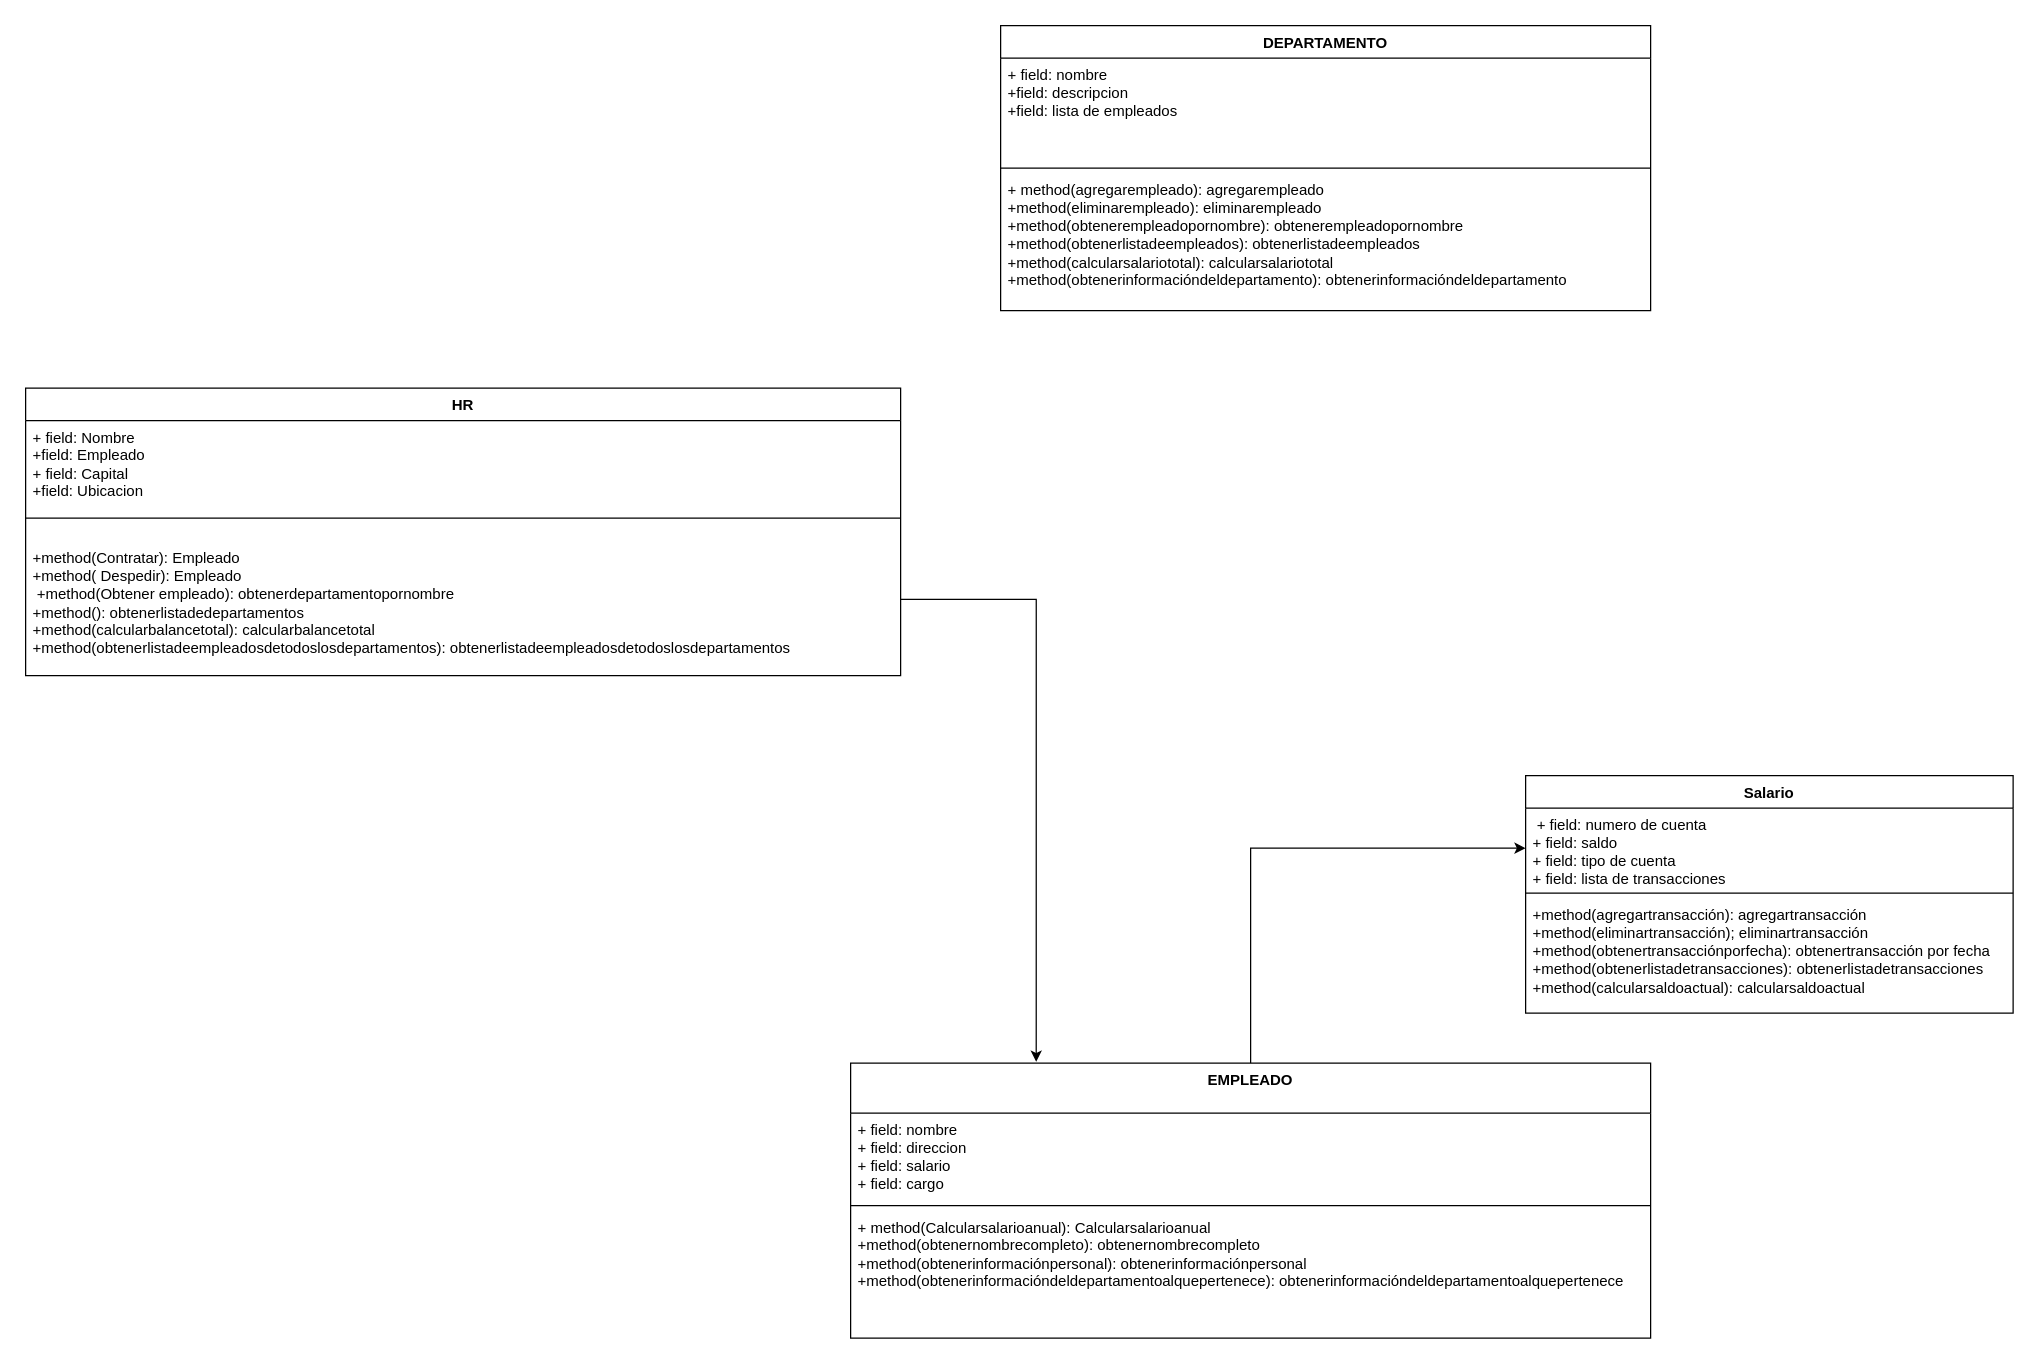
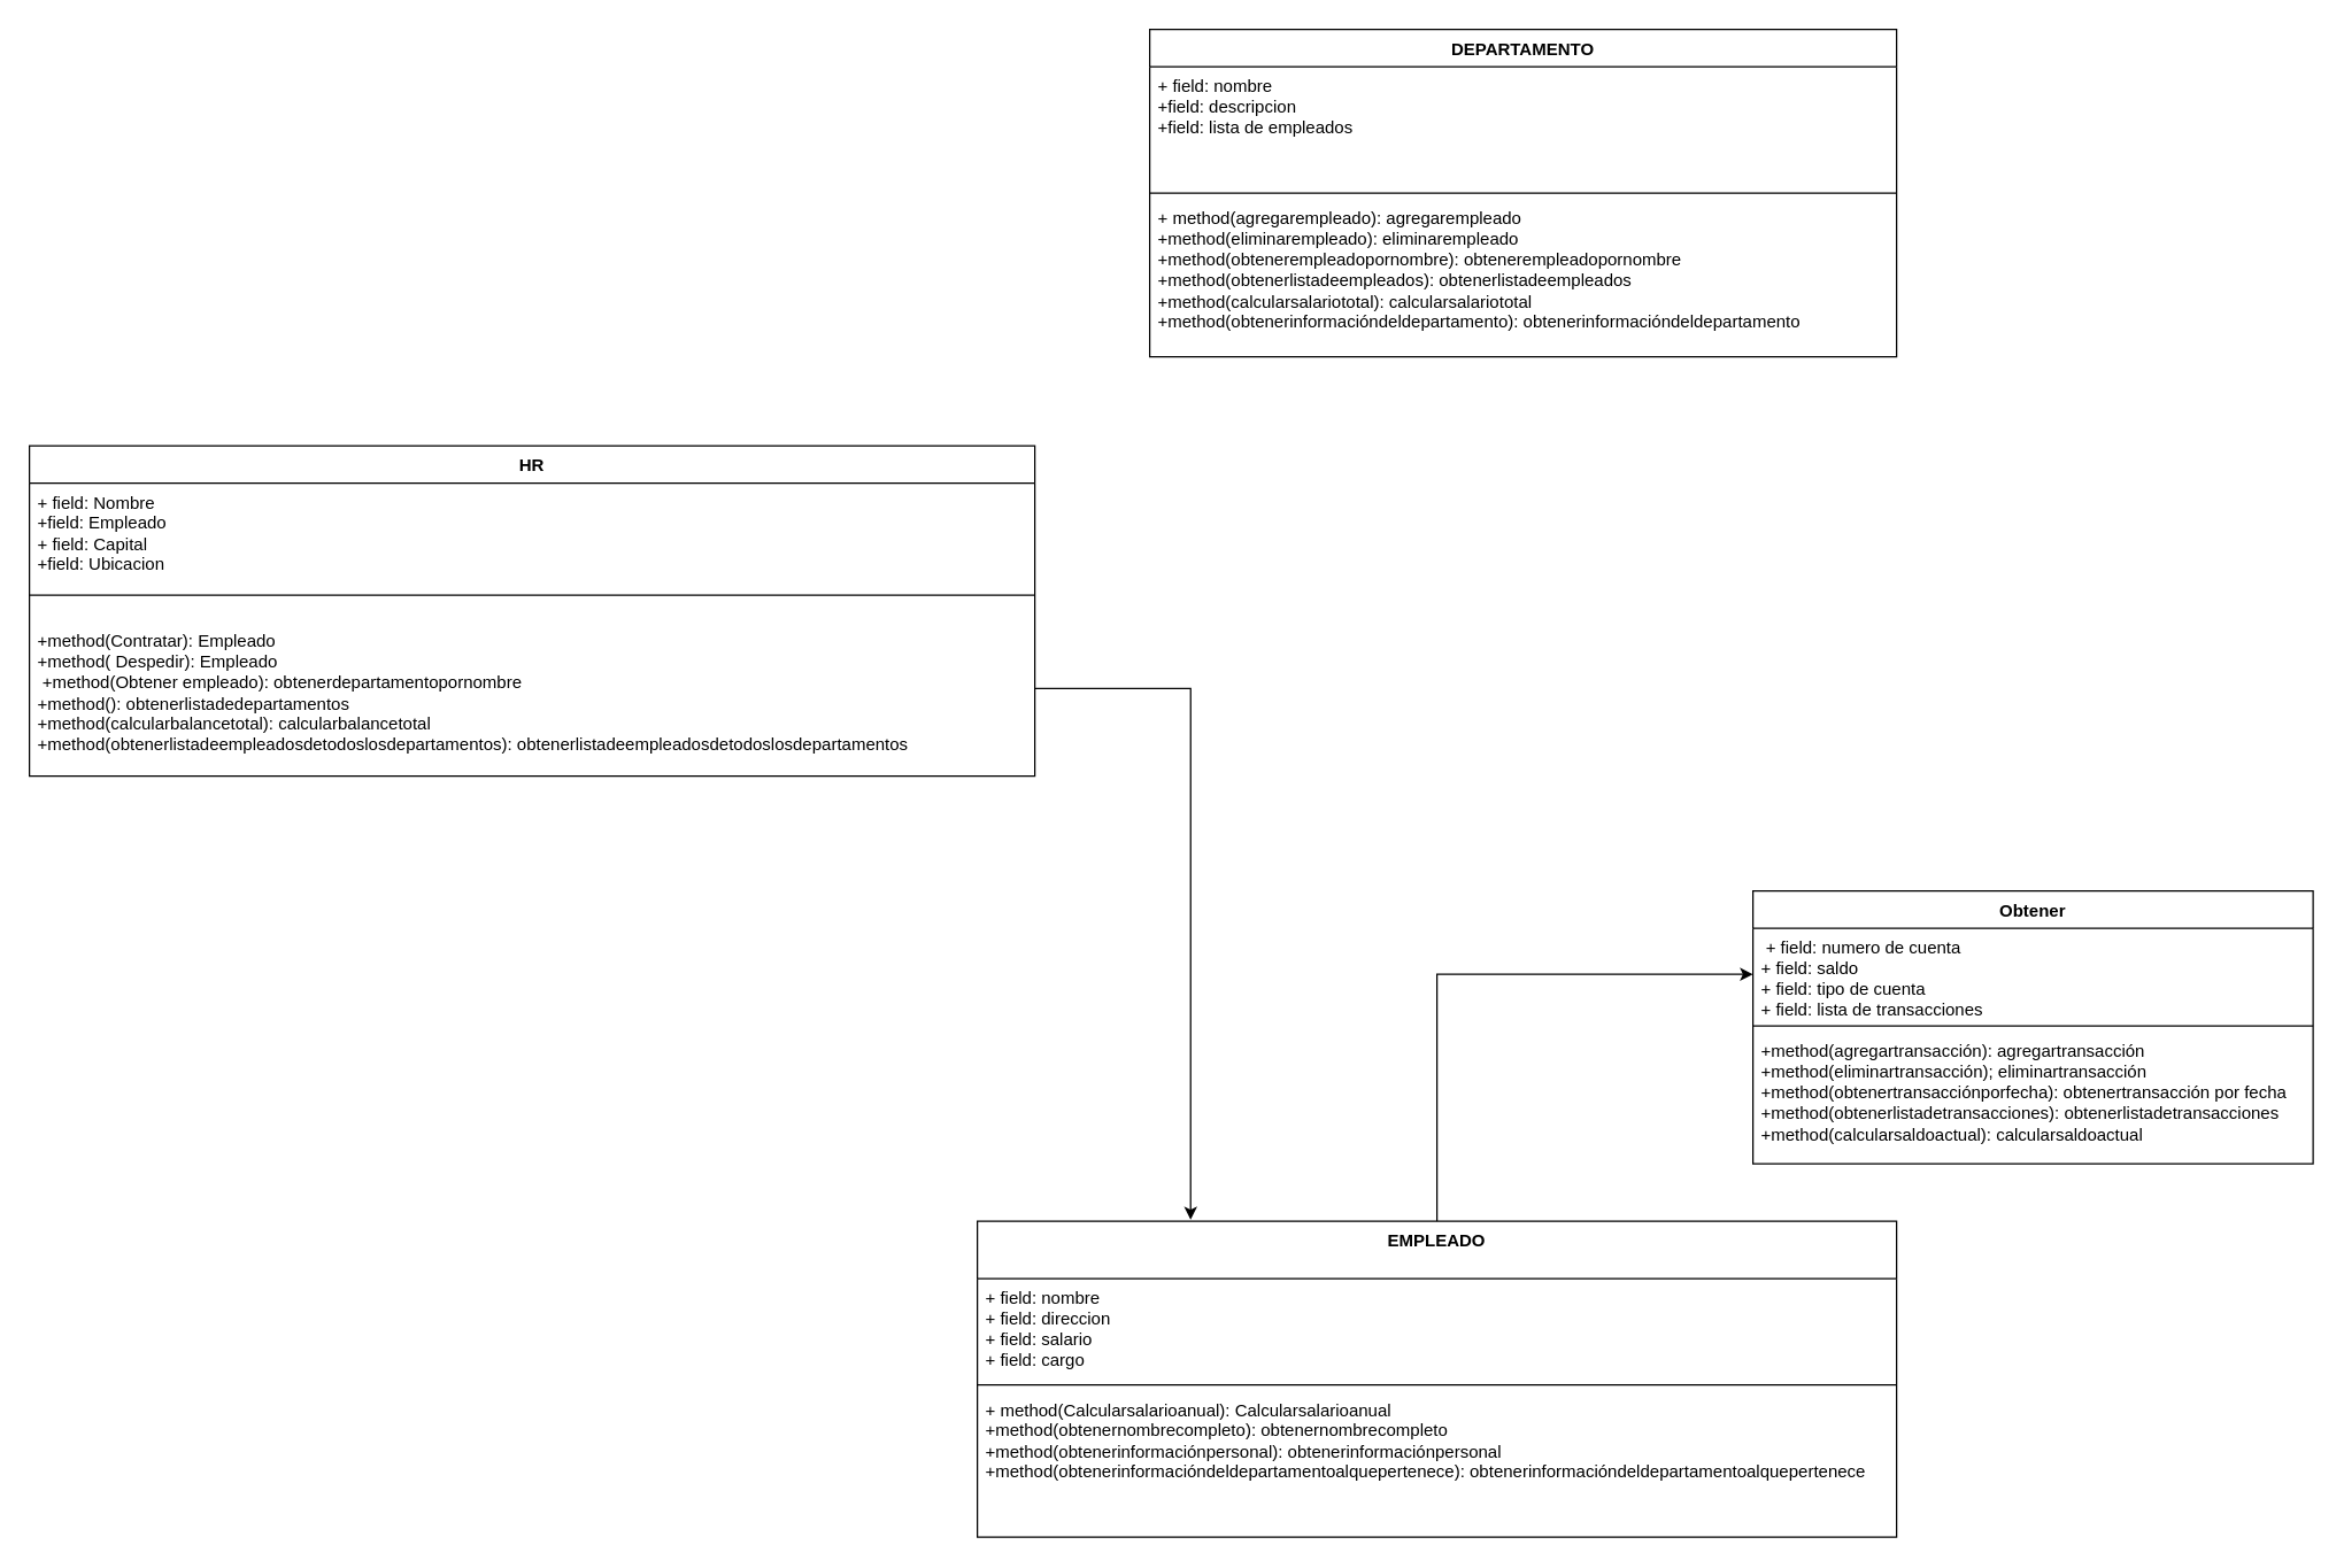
  <mxCell id="0" />
  <mxCell id="1" parent="0" />
  <mxCell id="2" value="HR" style="swimlane;fontStyle=1;align=center;verticalAlign=top;childLayout=stackLayout;horizontal=1;startSize=26;horizontalStack=0;resizeParent=1;resizeParentMax=0;resizeLast=0;collapsible=1;marginBottom=0;whiteSpace=wrap;html=1;" parent="1" vertex="1"><mxGeometry x="20" y="310" width="700" height="230" as="geometry" /></mxCell>
  <mxCell id="3" value="+ field: Nombre&lt;br style=&quot;border-color: var(--border-color);&quot;&gt;+field: Empleado&lt;br style=&quot;border-color: var(--border-color);&quot;&gt;+ field: Capital&lt;br style=&quot;border-color: var(--border-color);&quot;&gt;+field: Ubicacion" style="text;strokeColor=none;fillColor=none;align=left;verticalAlign=top;spacingLeft=4;spacingRight=4;overflow=hidden;rotatable=0;points=[[0,0.5],[1,0.5]];portConstraint=eastwest;whiteSpace=wrap;html=1;" parent="2" vertex="1"><mxGeometry y="26" width="700" height="74" as="geometry" /></mxCell>
  <mxCell id="4" value="" style="line;strokeWidth=1;fillColor=none;align=left;verticalAlign=middle;spacingTop=-1;spacingLeft=3;spacingRight=3;rotatable=0;labelPosition=right;points=[];portConstraint=eastwest;strokeColor=inherit;" parent="2" vertex="1"><mxGeometry y="100" width="700" height="8" as="geometry" /></mxCell>
  <mxCell id="5" value="&lt;div&gt;&lt;br&gt;&lt;/div&gt;+method(Contratar): Empleado&lt;span style=&quot;background-color: initial;&quot;&gt;&lt;br&gt;&lt;/span&gt;+method( Despedir): Empleado&lt;br&gt;&lt;div&gt;&amp;nbsp;+method(Obtener empleado): obtenerdepartamentopornombre&lt;/div&gt;&lt;div&gt;+method(): obtenerlistadedepartamentos&lt;/div&gt;+method(calcularbalancetotal): calcularbalancetotal&lt;br&gt;&lt;div&gt;+method(obtenerlistadeempleadosdetodoslosdepartamentos): obtenerlistadeempleadosdetodoslosdepartamentos&lt;/div&gt;&lt;div&gt;&lt;br&gt;&lt;/div&gt;" style="text;strokeColor=none;fillColor=none;align=left;verticalAlign=top;spacingLeft=4;spacingRight=4;overflow=hidden;rotatable=0;points=[[0,0.5],[1,0.5]];portConstraint=eastwest;whiteSpace=wrap;html=1;" parent="2" vertex="1"><mxGeometry y="108" width="700" height="122" as="geometry" /></mxCell>
  <mxCell id="6" style="edgeStyle=orthogonalEdgeStyle;rounded=0;orthogonalLoop=1;jettySize=auto;html=1;" parent="1" source="7" target="16" edge="1"><mxGeometry relative="1" as="geometry" /></mxCell>
  <mxCell id="7" value="EMPLEADO&lt;br&gt;" style="swimlane;fontStyle=1;align=center;verticalAlign=top;childLayout=stackLayout;horizontal=1;startSize=40;horizontalStack=0;resizeParent=1;resizeParentMax=0;resizeLast=0;collapsible=1;marginBottom=0;whiteSpace=wrap;html=1;" parent="1" vertex="1"><mxGeometry x="680" y="850" width="640" height="220" as="geometry" /></mxCell>
  <mxCell id="8" value="+ field: nombre&lt;br&gt;+ field: direccion&lt;br&gt;+ field: salario&lt;br&gt;+ field: cargo&lt;br&gt;&lt;br&gt;" style="text;strokeColor=none;fillColor=none;align=left;verticalAlign=top;spacingLeft=4;spacingRight=4;overflow=hidden;rotatable=0;points=[[0,0.5],[1,0.5]];portConstraint=eastwest;whiteSpace=wrap;html=1;" parent="7" vertex="1"><mxGeometry y="40" width="640" height="70" as="geometry" /></mxCell>
  <mxCell id="9" value="" style="line;strokeWidth=1;fillColor=none;align=left;verticalAlign=middle;spacingTop=-1;spacingLeft=3;spacingRight=3;rotatable=0;labelPosition=right;points=[];portConstraint=eastwest;strokeColor=inherit;" parent="7" vertex="1"><mxGeometry y="110" width="640" height="8" as="geometry" /></mxCell>
  <mxCell id="10" value="+ method(Calcularsalarioanual): Calcularsalarioanual&lt;br&gt;+method(obtenernombrecompleto):&amp;nbsp;obtenernombrecompleto&lt;br&gt;+method(obtenerinformaciónpersonal):&amp;nbsp;obtenerinformaciónpersonal&lt;br&gt;+method(obtenerinformacióndeldepartamentoalquepertenece):&amp;nbsp;obtenerinformacióndeldepartamentoalquepertenece" style="text;strokeColor=none;fillColor=none;align=left;verticalAlign=top;spacingLeft=4;spacingRight=4;overflow=hidden;rotatable=0;points=[[0,0.5],[1,0.5]];portConstraint=eastwest;whiteSpace=wrap;html=1;" parent="7" vertex="1"><mxGeometry y="118" width="640" height="102" as="geometry" /></mxCell>
  <mxCell id="11" value="DEPARTAMENTO&lt;br&gt;" style="swimlane;fontStyle=1;align=center;verticalAlign=top;childLayout=stackLayout;horizontal=1;startSize=26;horizontalStack=0;resizeParent=1;resizeParentMax=0;resizeLast=0;collapsible=1;marginBottom=0;whiteSpace=wrap;html=1;" parent="1" vertex="1"><mxGeometry x="800" y="20" width="520" height="228" as="geometry" /></mxCell>
  <mxCell id="12" value="+ field: nombre&lt;br&gt;+field: descripcion&lt;br&gt;+field: lista de empleados" style="text;strokeColor=none;fillColor=none;align=left;verticalAlign=top;spacingLeft=4;spacingRight=4;overflow=hidden;rotatable=0;points=[[0,0.5],[1,0.5]];portConstraint=eastwest;whiteSpace=wrap;html=1;" parent="11" vertex="1"><mxGeometry y="26" width="520" height="84" as="geometry" /></mxCell>
  <mxCell id="13" value="" style="line;strokeWidth=1;fillColor=none;align=left;verticalAlign=middle;spacingTop=-1;spacingLeft=3;spacingRight=3;rotatable=0;labelPosition=right;points=[];portConstraint=eastwest;strokeColor=inherit;" parent="11" vertex="1"><mxGeometry y="110" width="520" height="8" as="geometry" /></mxCell>
  <mxCell id="14" value="+ method(agregarempleado): agregarempleado&lt;br&gt;+method(eliminarempleado): eliminarempleado&lt;br&gt;+method(obtenerempleadopornombre): obtenerempleadopornombre&lt;br&gt;+method(obtenerlistadeempleados): obtenerlistadeempleados&lt;br&gt;+method(calcularsalariototal): calcularsalariototal&lt;br&gt;+method(obtenerinformacióndeldepartamento): obtenerinformacióndeldepartamento" style="text;strokeColor=none;fillColor=none;align=left;verticalAlign=top;spacingLeft=4;spacingRight=4;overflow=hidden;rotatable=0;points=[[0,0.5],[1,0.5]];portConstraint=eastwest;whiteSpace=wrap;html=1;" parent="11" vertex="1"><mxGeometry y="118" width="520" height="110" as="geometry" /></mxCell>
- <mxCell id="15" value="Salario" style="swimlane;fontStyle=1;align=center;verticalAlign=top;childLayout=stackLayout;horizontal=1;startSize=26;horizontalStack=0;resizeParent=1;resizeParentMax=0;resizeLast=0;collapsible=1;marginBottom=0;whiteSpace=wrap;html=1;" parent="1" vertex="1"><mxGeometry x="1220" y="620" width="390" height="190" as="geometry" /></mxCell>
+ <mxCell id="15" value="Obtener" style="swimlane;fontStyle=1;align=center;verticalAlign=top;childLayout=stackLayout;horizontal=1;startSize=26;horizontalStack=0;resizeParent=1;resizeParentMax=0;resizeLast=0;collapsible=1;marginBottom=0;whiteSpace=wrap;html=1;" parent="1" vertex="1"><mxGeometry x="1220" y="620" width="390" height="190" as="geometry" /></mxCell>
  <mxCell id="16" value="&amp;nbsp;+ field: numero de cuenta&lt;br&gt;+ field: saldo&lt;br&gt;+ field: tipo de cuenta&lt;br&gt;+ field: lista de transacciones" style="text;strokeColor=none;fillColor=none;align=left;verticalAlign=top;spacingLeft=4;spacingRight=4;overflow=hidden;rotatable=0;points=[[0,0.5],[1,0.5]];portConstraint=eastwest;whiteSpace=wrap;html=1;" parent="15" vertex="1"><mxGeometry y="26" width="390" height="64" as="geometry" /></mxCell>
  <mxCell id="17" value="" style="line;strokeWidth=1;fillColor=none;align=left;verticalAlign=middle;spacingTop=-1;spacingLeft=3;spacingRight=3;rotatable=0;labelPosition=right;points=[];portConstraint=eastwest;strokeColor=inherit;" parent="15" vertex="1"><mxGeometry y="90" width="390" height="8" as="geometry" /></mxCell>
  <mxCell id="18" value="+method(agregartransacción): agregartransacción&lt;br&gt;+method(eliminartransacción); eliminartransacción&lt;br&gt;+method(obtenertransacciónporfecha): obtenertransacción por fecha&lt;br&gt;+method(obtenerlistadetransacciones): obtenerlistadetransacciones&lt;br&gt;+method(calcularsaldoactual): calcularsaldoactual" style="text;strokeColor=none;fillColor=none;align=left;verticalAlign=top;spacingLeft=4;spacingRight=4;overflow=hidden;rotatable=0;points=[[0,0.5],[1,0.5]];portConstraint=eastwest;whiteSpace=wrap;html=1;" parent="15" vertex="1"><mxGeometry y="98" width="390" height="92" as="geometry" /></mxCell>
  <mxCell id="19" style="edgeStyle=orthogonalEdgeStyle;rounded=0;orthogonalLoop=1;jettySize=auto;html=1;entryX=0.232;entryY=-0.005;entryDx=0;entryDy=0;entryPerimeter=0;" parent="1" source="5" target="7" edge="1"><mxGeometry relative="1" as="geometry" /></mxCell>
